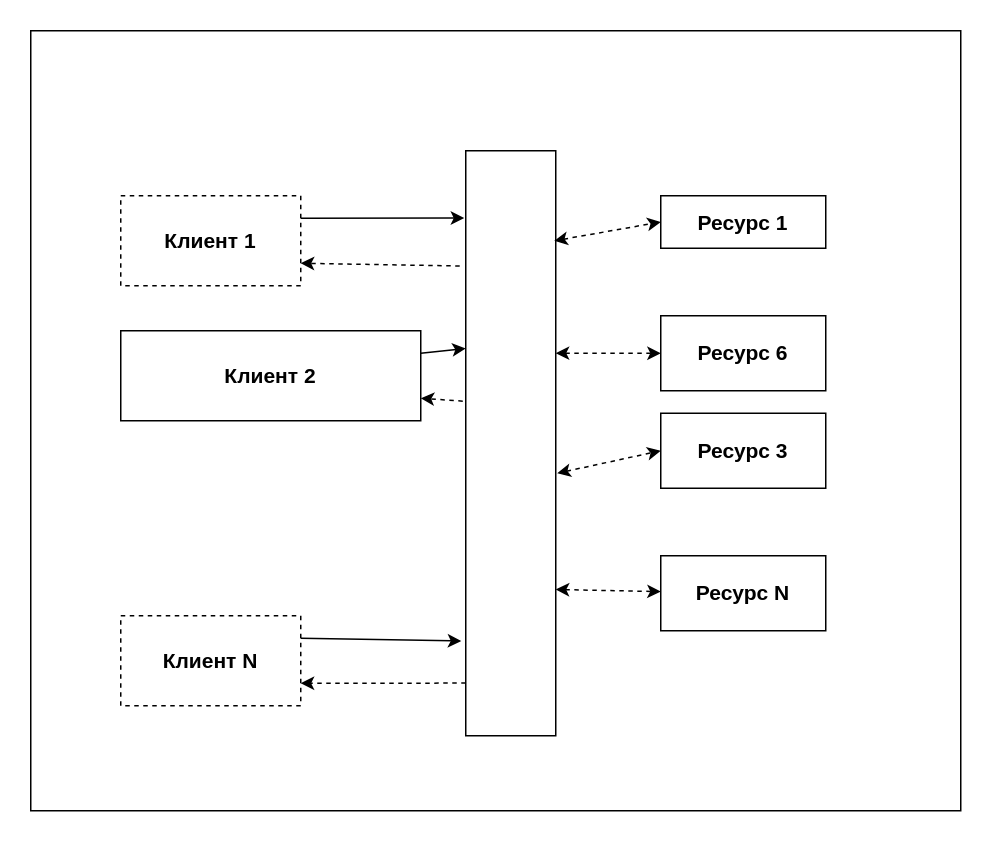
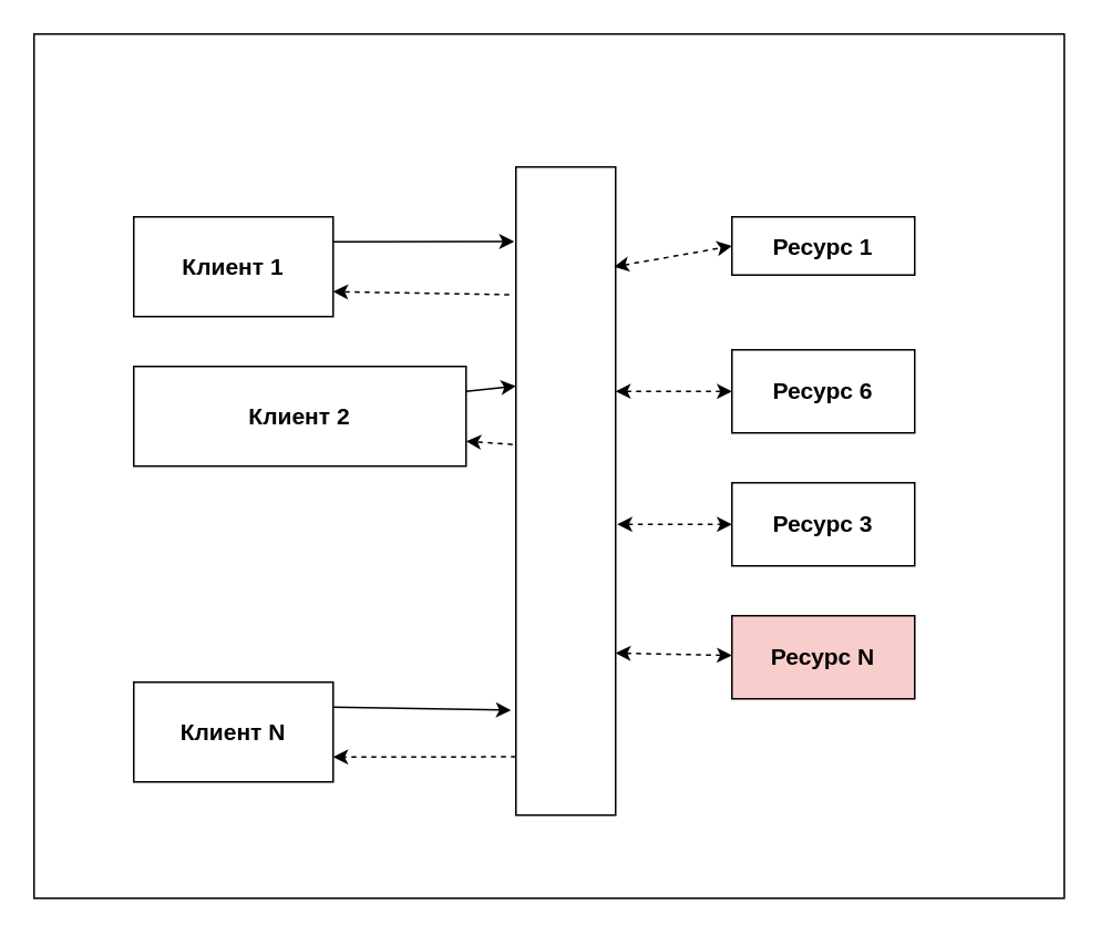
  <mxCell id="0" />
  <mxCell id="1" parent="0" />
  <mxCell id="2" value="" style="rounded=0;whiteSpace=wrap;html=1;" vertex="1" parent="1"><mxGeometry x="20" y="20" width="620" height="520" as="geometry" /></mxCell>
  <mxCell id="3" value="" style="rounded=0;whiteSpace=wrap;html=1;" vertex="1" parent="1"><mxGeometry x="310" y="100" width="60" height="390" as="geometry" /></mxCell>
- <mxCell id="4" value="&lt;font style=&quot;font-size: 14px&quot;&gt;&lt;b&gt;Клиент 1&lt;/b&gt;&lt;/font&gt;" style="rounded=0;whiteSpace=wrap;html=1;dashed=1;" vertex="1" parent="1"><mxGeometry x="80" y="130" width="120" height="60" as="geometry" /></mxCell>
+ <mxCell id="4" value="&lt;font style=&quot;font-size: 14px&quot;&gt;&lt;b&gt;Клиент 1&lt;/b&gt;&lt;/font&gt;" style="rounded=0;whiteSpace=wrap;html=1;" vertex="1" parent="1"><mxGeometry x="80" y="130" width="120" height="60" as="geometry" /></mxCell>
  <mxCell id="5" value="&lt;font style=&quot;font-size: 14px&quot;&gt;&lt;b&gt;Клиент 2&lt;/b&gt;&lt;/font&gt;" style="rounded=0;whiteSpace=wrap;html=1;" vertex="1" parent="1"><mxGeometry x="80" y="220" width="200" height="60" as="geometry" /></mxCell>
- <mxCell id="6" value="&lt;font style=&quot;font-size: 14px&quot;&gt;&lt;b&gt;Клиент N&lt;/b&gt;&lt;/font&gt;" style="rounded=0;whiteSpace=wrap;html=1;dashed=1;" vertex="1" parent="1"><mxGeometry x="80" y="410" width="120" height="60" as="geometry" /></mxCell>
+ <mxCell id="6" value="&lt;font style=&quot;font-size: 14px&quot;&gt;&lt;b&gt;Клиент N&lt;/b&gt;&lt;/font&gt;" style="rounded=0;whiteSpace=wrap;html=1;" vertex="1" parent="1"><mxGeometry x="80" y="410" width="120" height="60" as="geometry" /></mxCell>
  <mxCell id="7" value="" style="endArrow=classic;html=1;exitX=1;exitY=0.25;exitDx=0;exitDy=0;entryX=-0.017;entryY=0.115;entryDx=0;entryDy=0;entryPerimeter=0;" edge="1" parent="1" source="4" target="3"><mxGeometry width="50" height="50" relative="1" as="geometry"><mxPoint x="240" y="200" as="sourcePoint" /><mxPoint x="290" y="150" as="targetPoint" /></mxGeometry></mxCell>
  <mxCell id="8" value="" style="endArrow=classic;html=1;exitX=1;exitY=0.25;exitDx=0;exitDy=0;entryX=0;entryY=0.338;entryDx=0;entryDy=0;entryPerimeter=0;" edge="1" parent="1" source="5" target="3"><mxGeometry width="50" height="50" relative="1" as="geometry"><mxPoint x="220" y="360" as="sourcePoint" /><mxPoint x="270" y="310" as="targetPoint" /></mxGeometry></mxCell>
  <mxCell id="9" value="" style="endArrow=classic;html=1;exitX=1;exitY=0.25;exitDx=0;exitDy=0;entryX=-0.05;entryY=0.838;entryDx=0;entryDy=0;entryPerimeter=0;" edge="1" parent="1" source="6" target="3"><mxGeometry width="50" height="50" relative="1" as="geometry"><mxPoint x="220" y="430" as="sourcePoint" /><mxPoint x="270" y="380" as="targetPoint" /></mxGeometry></mxCell>
  <mxCell id="10" value="" style="endArrow=classic;html=1;entryX=1;entryY=0.75;entryDx=0;entryDy=0;dashed=1;exitX=-0.067;exitY=0.197;exitDx=0;exitDy=0;exitPerimeter=0;" edge="1" parent="1" source="3" target="4"><mxGeometry width="50" height="50" relative="1" as="geometry"><mxPoint x="310" y="170" as="sourcePoint" /><mxPoint x="420" y="260" as="targetPoint" /></mxGeometry></mxCell>
  <mxCell id="11" value="" style="endArrow=classic;html=1;dashed=1;entryX=1;entryY=0.75;entryDx=0;entryDy=0;exitX=-0.033;exitY=0.428;exitDx=0;exitDy=0;exitPerimeter=0;" edge="1" parent="1" source="3" target="5"><mxGeometry width="50" height="50" relative="1" as="geometry"><mxPoint x="520" y="430" as="sourcePoint" /><mxPoint x="570" y="380" as="targetPoint" /></mxGeometry></mxCell>
  <mxCell id="12" value="" style="endArrow=classic;html=1;dashed=1;entryX=1;entryY=0.75;entryDx=0;entryDy=0;exitX=0;exitY=0.91;exitDx=0;exitDy=0;exitPerimeter=0;" edge="1" parent="1" source="3" target="6"><mxGeometry width="50" height="50" relative="1" as="geometry"><mxPoint x="480" y="550" as="sourcePoint" /><mxPoint x="530" y="500" as="targetPoint" /></mxGeometry></mxCell>
  <mxCell id="13" value="&lt;b&gt;&lt;font style=&quot;font-size: 14px&quot;&gt;Ресурс 1&lt;/font&gt;&lt;/b&gt;" style="rounded=0;whiteSpace=wrap;html=1;" vertex="1" parent="1"><mxGeometry x="440" y="130" width="110" height="35" as="geometry" /></mxCell>
  <mxCell id="14" value="&lt;b&gt;&lt;font style=&quot;font-size: 14px&quot;&gt;Ресурс 6&lt;/font&gt;&lt;/b&gt;" style="rounded=0;whiteSpace=wrap;html=1;" vertex="1" parent="1"><mxGeometry x="440" y="210" width="110" height="50" as="geometry" /></mxCell>
- <mxCell id="15" value="&lt;b&gt;&lt;font style=&quot;font-size: 14px&quot;&gt;Ресурс 3&lt;/font&gt;&lt;/b&gt;" style="rounded=0;whiteSpace=wrap;html=1;" vertex="1" parent="1"><mxGeometry x="440" y="275" width="110" height="50" as="geometry" /></mxCell>
- <mxCell id="16" value="&lt;b&gt;&lt;font style=&quot;font-size: 14px&quot;&gt;Ресурс N&lt;/font&gt;&lt;/b&gt;" style="rounded=0;whiteSpace=wrap;html=1;" vertex="1" parent="1"><mxGeometry x="440" y="370" width="110" height="50" as="geometry" /></mxCell>
+ <mxCell id="15" value="&lt;b&gt;&lt;font style=&quot;font-size: 14px&quot;&gt;Ресурс 3&lt;/font&gt;&lt;/b&gt;" style="rounded=0;whiteSpace=wrap;html=1;" vertex="1" parent="1"><mxGeometry x="440" y="290" width="110" height="50" as="geometry" /></mxCell>
+ <mxCell id="16" value="&lt;b&gt;&lt;font style=&quot;font-size: 14px&quot;&gt;Ресурс N&lt;/font&gt;&lt;/b&gt;" style="rounded=0;whiteSpace=wrap;html=1;fillColor=#f8cecc;" vertex="1" parent="1"><mxGeometry x="440" y="370" width="110" height="50" as="geometry" /></mxCell>
  <mxCell id="17" value="" style="endArrow=classic;startArrow=classic;html=1;dashed=1;exitX=0.983;exitY=0.154;exitDx=0;exitDy=0;exitPerimeter=0;entryX=0;entryY=0.5;entryDx=0;entryDy=0;" edge="1" parent="1" source="3" target="13"><mxGeometry width="50" height="50" relative="1" as="geometry"><mxPoint x="500" y="120" as="sourcePoint" /><mxPoint x="550" y="70" as="targetPoint" /></mxGeometry></mxCell>
  <mxCell id="18" value="" style="endArrow=classic;startArrow=classic;html=1;dashed=1;exitX=1;exitY=0.346;exitDx=0;exitDy=0;exitPerimeter=0;" edge="1" parent="1" source="3" target="14"><mxGeometry width="50" height="50" relative="1" as="geometry"><mxPoint x="590" y="330" as="sourcePoint" /><mxPoint x="640" y="280" as="targetPoint" /></mxGeometry></mxCell>
  <mxCell id="19" value="" style="endArrow=classic;startArrow=classic;html=1;dashed=1;entryX=0;entryY=0.5;entryDx=0;entryDy=0;" edge="1" parent="1" target="15"><mxGeometry width="50" height="50" relative="1" as="geometry"><mxPoint x="371" y="315" as="sourcePoint" /><mxPoint x="630" y="350" as="targetPoint" /></mxGeometry></mxCell>
  <mxCell id="20" value="" style="endArrow=classic;startArrow=classic;html=1;dashed=1;exitX=1;exitY=0.75;exitDx=0;exitDy=0;" edge="1" parent="1" source="3" target="16"><mxGeometry width="50" height="50" relative="1" as="geometry"><mxPoint x="500" y="530" as="sourcePoint" /><mxPoint x="550" y="480" as="targetPoint" /></mxGeometry></mxCell>
